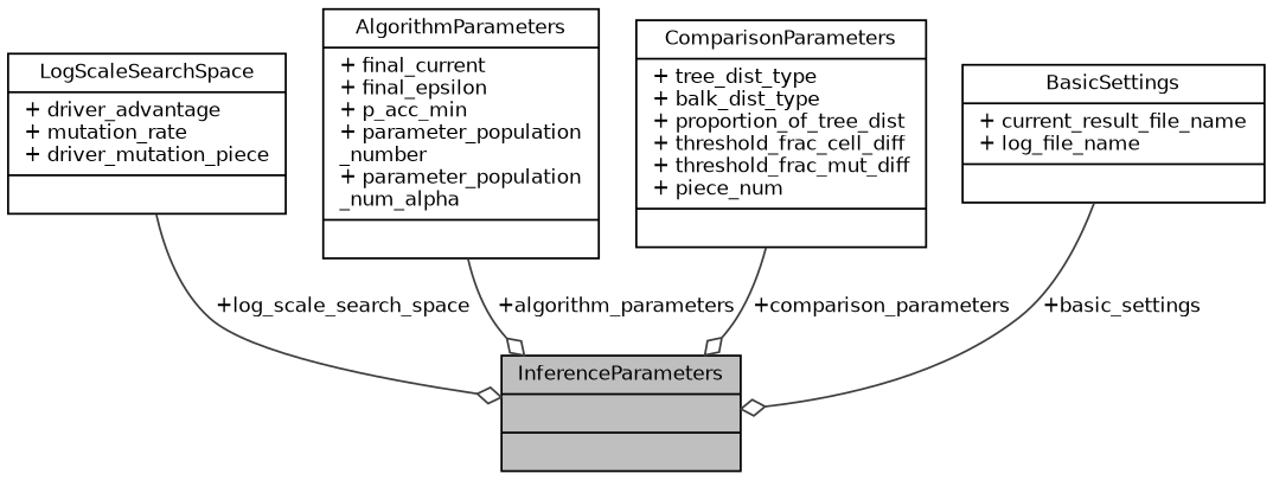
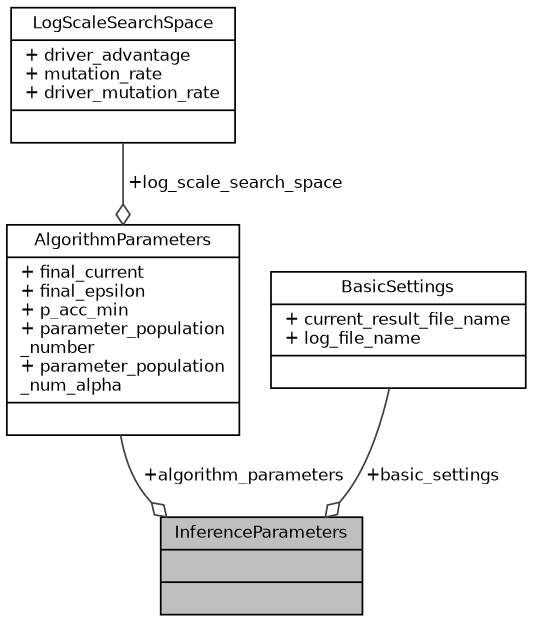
  digraph {
    node [color=black fillcolor=white fontname=Helvetica fontsize=10 shape=record style=filled]
    edge [arrowhead=odiamond color=grey25 fontname=Helvetica fontsize=10 labelfontname=Helvetica labelfontsize=10 style=solid]
    n1 [fillcolor=grey75 fontcolor=black height=0.2 label="{InferenceParameters\n||}" width=0.4]
-   n2 [height=0.2 label="{LogScaleSearchSpace\n|+ driver_advantage\l+ mutation_rate\l+ driver_mutation_piece\l|}" width=0.4]
+   n2 [height=0.2 label="{LogScaleSearchSpace\n|+ driver_advantage\l+ mutation_rate\l+ driver_mutation_rate\l|}" width=0.4]
    n3 [height=0.2 label="{AlgorithmParameters\n|+ final_current\l+ final_epsilon\l+ p_acc_min\l+ parameter_population\l_number\l+ parameter_population\l_num_alpha\l|}" width=0.4]
-   n4 [height=0.2 label="{ComparisonParameters\n|+ tree_dist_type\l+ balk_dist_type\l+ proportion_of_tree_dist\l+ threshold_frac_cell_diff\l+ threshold_frac_mut_diff\l+ piece_num\l|}" width=0.4]
    n5 [height=0.2 label="{BasicSettings\n|+ current_result_file_name\l+ log_file_name\l|}" width=0.4]
-   n2 -> n1 [label=" +log_scale_search_space"]
+   n2 -> n3 [label=" +log_scale_search_space"]
    n3 -> n1 [label=" +algorithm_parameters"]
-   n4 -> n1 [label=" +comparison_parameters"]
    n5 -> n1 [label=" +basic_settings"]
  }
